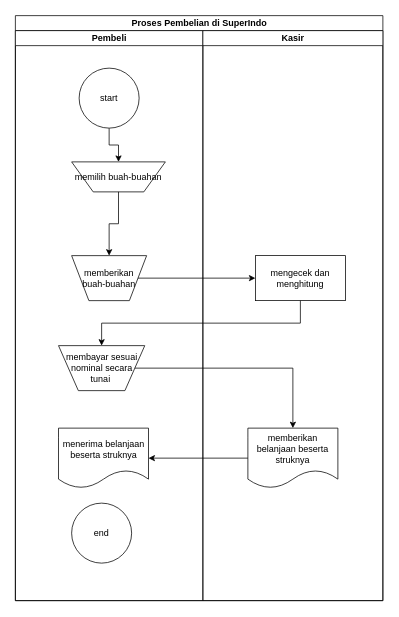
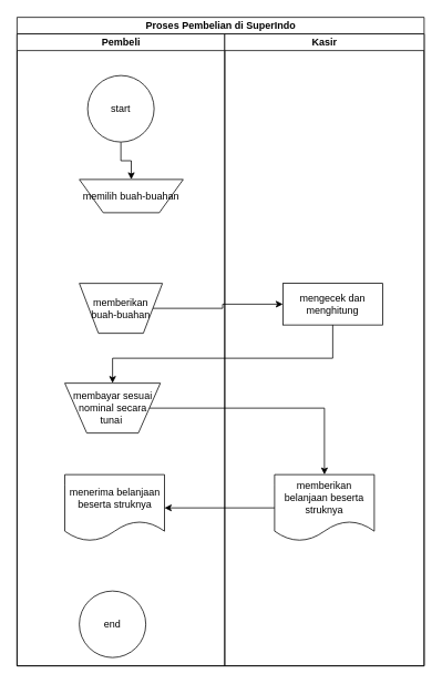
  <mxCell id="0" />
  <mxCell id="1" parent="0" />
  <mxCell id="2" value="Proses Pembelian di SuperIndo" style="swimlane;childLayout=stackLayout;resizeParent=1;resizeParentMax=0;startSize=20;html=1;" parent="1" vertex="1"><mxGeometry x="20" y="20" width="490" height="780" as="geometry" /></mxCell>
  <mxCell id="3" value="Pembeli" style="swimlane;startSize=20;html=1;" parent="2" vertex="1"><mxGeometry y="20" width="250" height="760" as="geometry" /></mxCell>
  <mxCell id="4" style="edgeStyle=orthogonalEdgeStyle;rounded=0;orthogonalLoop=1;jettySize=auto;html=1;" parent="3" source="5" target="6" edge="1"><mxGeometry relative="1" as="geometry" /></mxCell>
  <mxCell id="5" value="start" style="ellipse;whiteSpace=wrap;html=1;aspect=fixed;" parent="3" vertex="1"><mxGeometry x="85" y="50" width="80" height="80" as="geometry" /></mxCell>
  <mxCell id="6" value="memilih buah-buahan" style="verticalLabelPosition=middle;verticalAlign=middle;html=1;shape=trapezoid;perimeter=trapezoidPerimeter;whiteSpace=wrap;size=0.23;arcSize=10;flipV=1;labelPosition=center;align=center;" parent="3" vertex="1"><mxGeometry x="75" y="175" width="125" height="40" as="geometry" /></mxCell>
  <mxCell id="7" value="membayar sesuai nominal secara tunai&amp;nbsp;" style="verticalLabelPosition=middle;verticalAlign=middle;html=1;shape=trapezoid;perimeter=trapezoidPerimeter;whiteSpace=wrap;size=0.23;arcSize=10;flipV=1;labelPosition=center;align=center;" parent="3" vertex="1"><mxGeometry x="57.5" y="420" width="115" height="60" as="geometry" /></mxCell>
- <mxCell id="8" value="end" style="ellipse;whiteSpace=wrap;html=1;arcSize=10;" parent="3" vertex="1"><mxGeometry x="75" y="630" width="80" height="80" as="geometry" /></mxCell>
+ <mxCell id="8" value="end" style="ellipse;whiteSpace=wrap;html=1;arcSize=10;" parent="3" vertex="1"><mxGeometry x="75" y="670" width="80" height="80" as="geometry" /></mxCell>
  <mxCell id="9" value="menerima belanjaan beserta struknya" style="shape=document;whiteSpace=wrap;html=1;boundedLbl=1;" vertex="1" parent="3"><mxGeometry x="57.5" y="530" width="120" height="80" as="geometry" /></mxCell>
  <mxCell id="10" value="memberikan buah-buahan" style="verticalLabelPosition=middle;verticalAlign=middle;html=1;shape=trapezoid;perimeter=trapezoidPerimeter;whiteSpace=wrap;size=0.23;arcSize=10;flipV=1;labelPosition=center;align=center;" parent="3" vertex="1"><mxGeometry x="75" y="300" width="100" height="60" as="geometry" /></mxCell>
- <mxCell id="11" style="edgeStyle=orthogonalEdgeStyle;rounded=0;orthogonalLoop=1;jettySize=auto;html=1;" parent="3" source="6" target="10" edge="1"><mxGeometry relative="1" as="geometry" /></mxCell>
  <mxCell id="12" value="Kasir" style="swimlane;startSize=20;html=1;" parent="2" vertex="1"><mxGeometry x="250" y="20" width="240" height="760" as="geometry" /></mxCell>
- <mxCell id="13" value="mengecek dan menghitung" style="whiteSpace=wrap;html=1;arcSize=10;" parent="12" vertex="1"><mxGeometry x="70" y="300" width="120" height="60" as="geometry" /></mxCell>
+ <mxCell id="13" value="mengecek dan menghitung" style="whiteSpace=wrap;html=1;arcSize=10;" parent="12" vertex="1"><mxGeometry x="70" y="300" width="120" height="50" as="geometry" /></mxCell>
  <mxCell id="14" value="memberikan belanjaan beserta struknya" style="shape=document;whiteSpace=wrap;html=1;boundedLbl=1;" vertex="1" parent="12"><mxGeometry x="60" y="530" width="120" height="80" as="geometry" /></mxCell>
  <mxCell id="15" value="" style="edgeStyle=orthogonalEdgeStyle;rounded=0;orthogonalLoop=1;jettySize=auto;html=1;" edge="1" parent="2" source="14" target="9"><mxGeometry relative="1" as="geometry" /></mxCell>
  <mxCell id="16" value="" style="edgeStyle=orthogonalEdgeStyle;rounded=0;orthogonalLoop=1;jettySize=auto;html=1;" parent="2" source="10" target="13" edge="1"><mxGeometry relative="1" as="geometry" /></mxCell>
  <mxCell id="17" style="edgeStyle=orthogonalEdgeStyle;rounded=0;orthogonalLoop=1;jettySize=auto;html=1;" edge="1" parent="2" source="13" target="7"><mxGeometry relative="1" as="geometry"><Array as="points"><mxPoint x="380" y="410" /><mxPoint x="115" y="410" /></Array></mxGeometry></mxCell>
  <mxCell id="18" style="edgeStyle=orthogonalEdgeStyle;rounded=0;orthogonalLoop=1;jettySize=auto;html=1;entryX=0.5;entryY=0;entryDx=0;entryDy=0;" edge="1" parent="2" source="7" target="14"><mxGeometry relative="1" as="geometry" /></mxCell>
